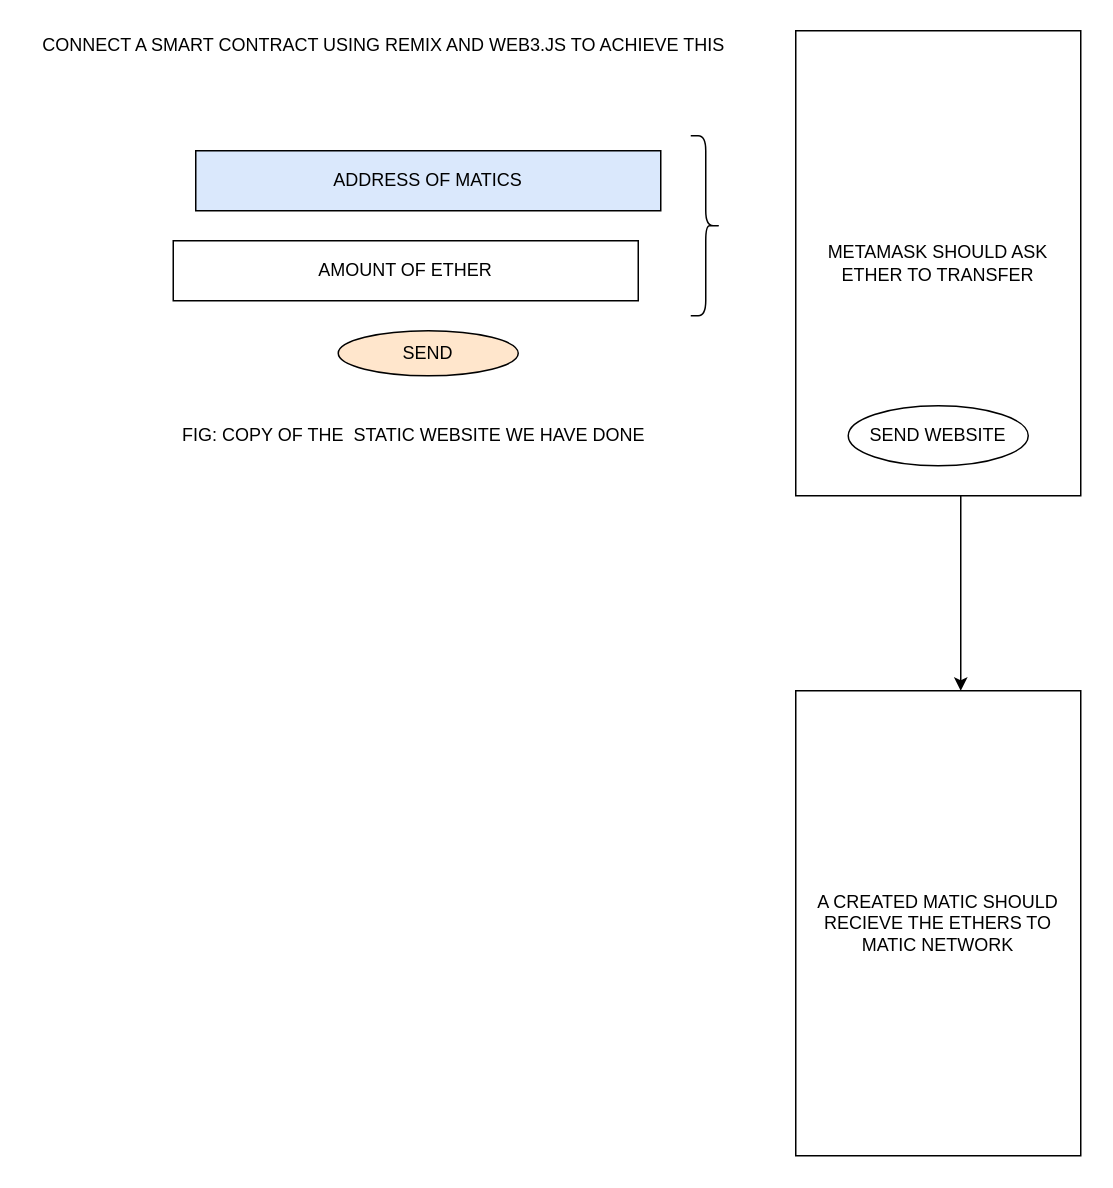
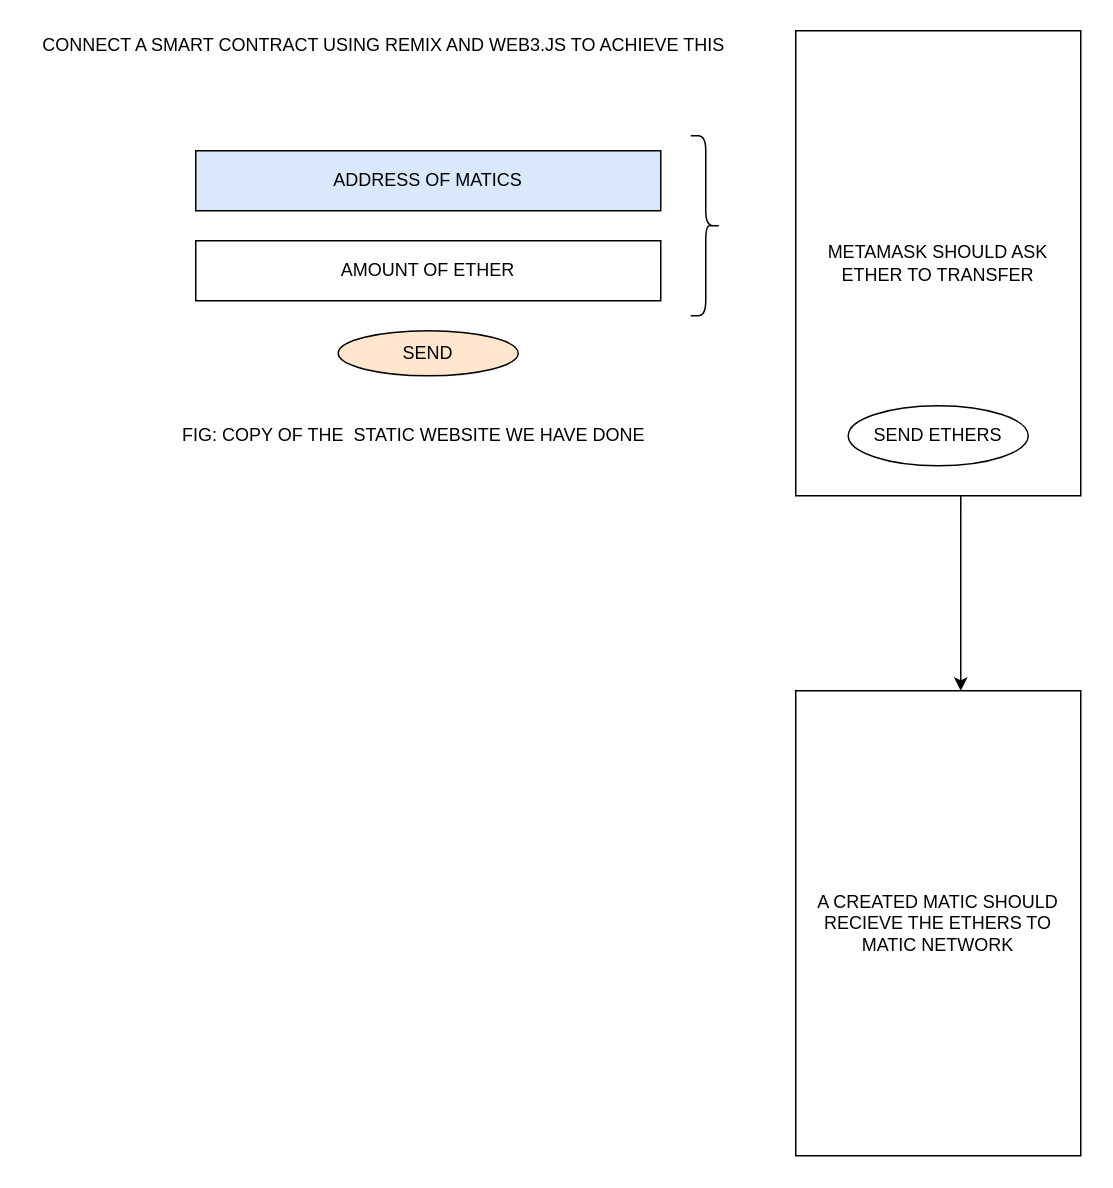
  <mxCell id="0" />
  <mxCell id="1" parent="0" />
  <mxCell id="2" value="ADDRESS OF MATICS" style="rounded=0;whiteSpace=wrap;html=1;fillColor=#dae8fc;" vertex="1" parent="1"><mxGeometry x="130" y="100" width="310" height="40" as="geometry" /></mxCell>
- <mxCell id="3" value="AMOUNT OF ETHER" style="rounded=0;whiteSpace=wrap;html=1;" vertex="1" parent="1"><mxGeometry x="115" y="160" width="310" height="40" as="geometry" /></mxCell>
+ <mxCell id="3" value="AMOUNT OF ETHER" style="rounded=0;whiteSpace=wrap;html=1;" vertex="1" parent="1"><mxGeometry x="130" y="160" width="310" height="40" as="geometry" /></mxCell>
  <mxCell id="4" value="SEND" style="ellipse;whiteSpace=wrap;html=1;fillColor=#ffe6cc;" vertex="1" parent="1"><mxGeometry x="225" y="220" width="120" height="30" as="geometry" /></mxCell>
  <mxCell id="5" value="" style="shape=curlyBracket;whiteSpace=wrap;html=1;rounded=1;flipH=1;" vertex="1" parent="1"><mxGeometry x="460" y="90" width="20" height="120" as="geometry" /></mxCell>
  <mxCell id="6" value="METAMASK SHOULD ASK ETHER TO TRANSFER" style="rounded=0;whiteSpace=wrap;html=1;direction=south;" vertex="1" parent="1"><mxGeometry x="530" y="20" width="190" height="310" as="geometry" /></mxCell>
- <mxCell id="7" value="SEND WEBSITE" style="ellipse;whiteSpace=wrap;html=1;" vertex="1" parent="1"><mxGeometry x="565" y="270" width="120" height="40" as="geometry" /></mxCell>
+ <mxCell id="7" value="SEND ETHERS" style="ellipse;whiteSpace=wrap;html=1;" vertex="1" parent="1"><mxGeometry x="565" y="270" width="120" height="40" as="geometry" /></mxCell>
  <mxCell id="8" value="CONNECT A SMART CONTRACT USING REMIX AND WEB3.JS TO ACHIEVE THIS" style="text;html=1;align=center;verticalAlign=middle;resizable=0;points=[];autosize=1;strokeColor=none;" vertex="1" parent="1"><mxGeometry x="20" y="20" width="470" height="20" as="geometry" /></mxCell>
  <mxCell id="9" value="FIG: COPY OF THE&amp;nbsp; STATIC WEBSITE WE HAVE DONE" style="text;html=1;align=center;verticalAlign=middle;resizable=0;points=[];autosize=1;strokeColor=none;" vertex="1" parent="1"><mxGeometry x="115" y="280" width="320" height="20" as="geometry" /></mxCell>
  <mxCell id="10" value="" style="endArrow=classic;html=1;exitX=1;exitY=0.421;exitDx=0;exitDy=0;exitPerimeter=0;" edge="1" parent="1" source="6"><mxGeometry width="50" height="50" relative="1" as="geometry"><mxPoint x="320" y="310" as="sourcePoint" /><mxPoint x="640" y="460" as="targetPoint" /></mxGeometry></mxCell>
  <mxCell id="11" value="A CREATED MATIC SHOULD RECIEVE THE ETHERS TO MATIC NETWORK" style="rounded=0;whiteSpace=wrap;html=1;direction=south;" vertex="1" parent="1"><mxGeometry x="530" y="460" width="190" height="310" as="geometry" /></mxCell>
